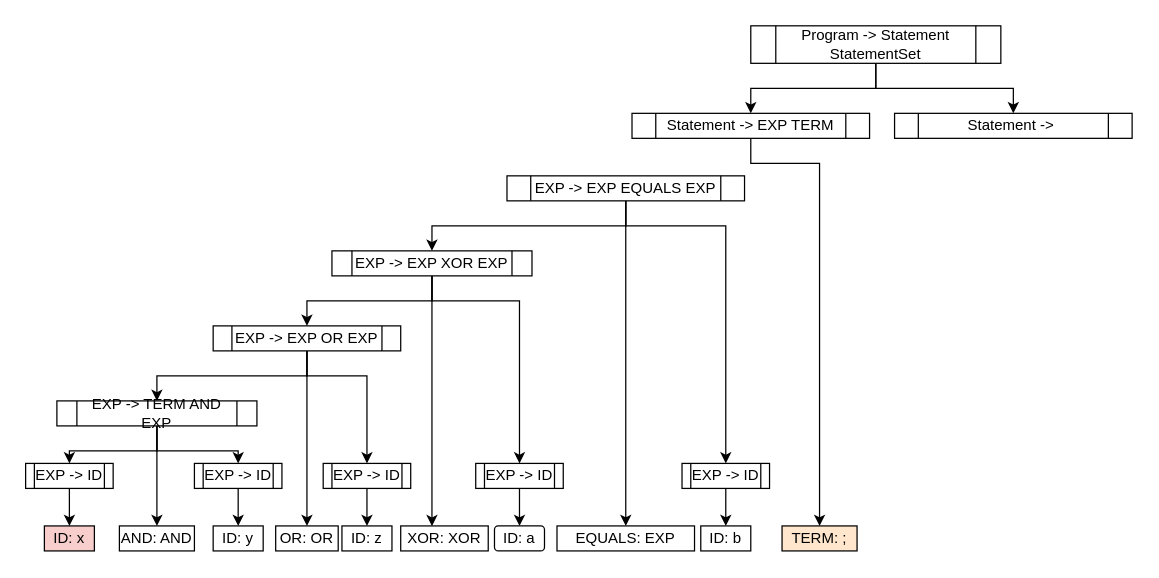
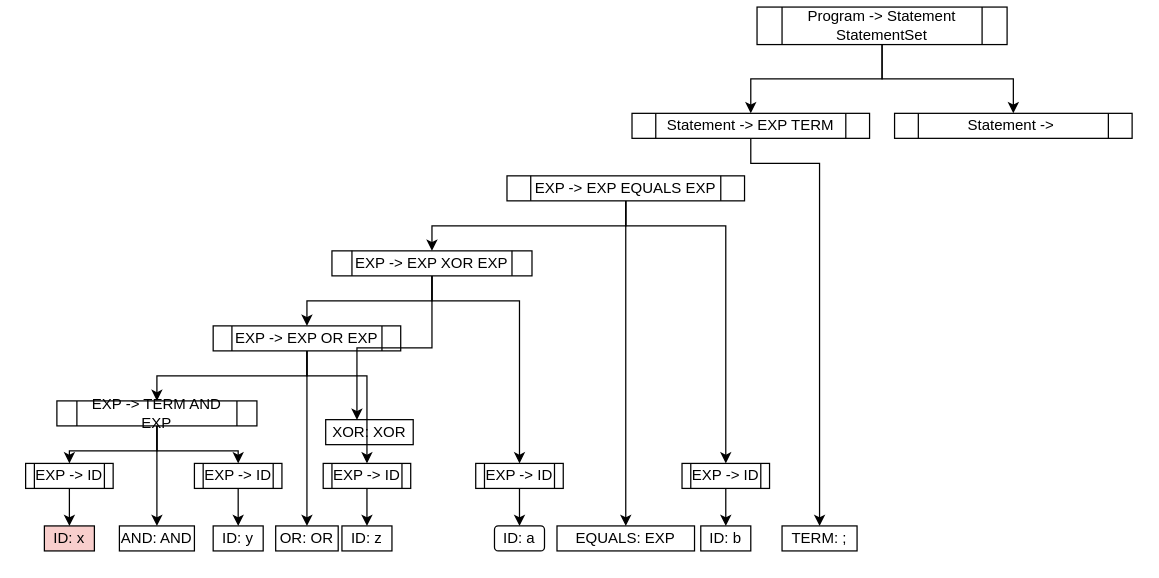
  <mxCell id="0" />
  <mxCell id="1" parent="0" />
  <mxCell id="2" value="ID: x" style="rounded=0;whiteSpace=wrap;html=1;fillColor=#f8cecc;" vertex="1" parent="1"><mxGeometry x="35" y="420" width="40" height="20" as="geometry" /></mxCell>
  <mxCell id="3" value="ID: y" style="rounded=0;whiteSpace=wrap;html=1;" vertex="1" parent="1"><mxGeometry x="170" y="420" width="40" height="20" as="geometry" /></mxCell>
  <mxCell id="4" value="ID: z" style="rounded=0;whiteSpace=wrap;html=1;" vertex="1" parent="1"><mxGeometry x="273" y="420" width="40" height="20" as="geometry" /></mxCell>
  <mxCell id="5" value="AND: AND" style="rounded=0;whiteSpace=wrap;html=1;" vertex="1" parent="1"><mxGeometry x="95" y="420" width="60" height="20" as="geometry" /></mxCell>
  <mxCell id="6" value="OR: OR" style="rounded=0;whiteSpace=wrap;html=1;" vertex="1" parent="1"><mxGeometry x="220" y="420" width="50" height="20" as="geometry" /></mxCell>
- <mxCell id="7" value="XOR: XOR" style="rounded=0;whiteSpace=wrap;html=1;" vertex="1" parent="1"><mxGeometry x="320" y="420" width="70" height="20" as="geometry" /></mxCell>
+ <mxCell id="7" value="XOR: XOR" style="rounded=0;whiteSpace=wrap;html=1;" vertex="1" parent="1"><mxGeometry x="260" y="335" width="70" height="20" as="geometry" /></mxCell>
  <mxCell id="8" value="EQUALS: EXP" style="rounded=0;whiteSpace=wrap;html=1;" vertex="1" parent="1"><mxGeometry x="445" y="420" width="110" height="20" as="geometry" /></mxCell>
- <mxCell id="9" value="TERM: ;" style="rounded=0;whiteSpace=wrap;html=1;fillColor=#ffe6cc;" vertex="1" parent="1"><mxGeometry x="625" y="420" width="60" height="20" as="geometry" /></mxCell>
+ <mxCell id="9" value="TERM: ;" style="rounded=0;whiteSpace=wrap;html=1;" vertex="1" parent="1"><mxGeometry x="625" y="420" width="60" height="20" as="geometry" /></mxCell>
  <mxCell id="10" style="edgeStyle=orthogonalEdgeStyle;rounded=0;orthogonalLoop=1;jettySize=auto;html=1;" edge="1" parent="1" source="11" target="2"><mxGeometry relative="1" as="geometry" /></mxCell>
  <mxCell id="11" value="EXP -&amp;gt; ID" style="shape=process;whiteSpace=wrap;html=1;backgroundOutline=1;" vertex="1" parent="1"><mxGeometry x="20" y="370" width="70" height="20" as="geometry" /></mxCell>
  <mxCell id="12" style="edgeStyle=orthogonalEdgeStyle;rounded=0;orthogonalLoop=1;jettySize=auto;html=1;entryX=0.5;entryY=0;entryDx=0;entryDy=0;" edge="1" parent="1" source="13" target="3"><mxGeometry relative="1" as="geometry" /></mxCell>
  <mxCell id="13" value="EXP -&amp;gt; ID" style="shape=process;whiteSpace=wrap;html=1;backgroundOutline=1;" vertex="1" parent="1"><mxGeometry x="155" y="370" width="70" height="20" as="geometry" /></mxCell>
  <mxCell id="14" style="edgeStyle=orthogonalEdgeStyle;rounded=0;orthogonalLoop=1;jettySize=auto;html=1;entryX=0.5;entryY=0;entryDx=0;entryDy=0;" edge="1" parent="1" source="17" target="5"><mxGeometry relative="1" as="geometry" /></mxCell>
  <mxCell id="15" style="edgeStyle=orthogonalEdgeStyle;rounded=0;orthogonalLoop=1;jettySize=auto;html=1;entryX=0.5;entryY=0;entryDx=0;entryDy=0;" edge="1" parent="1" source="17" target="11"><mxGeometry relative="1" as="geometry" /></mxCell>
  <mxCell id="16" style="edgeStyle=orthogonalEdgeStyle;rounded=0;orthogonalLoop=1;jettySize=auto;html=1;entryX=0.5;entryY=0;entryDx=0;entryDy=0;" edge="1" parent="1" source="17" target="13"><mxGeometry relative="1" as="geometry" /></mxCell>
  <mxCell id="17" value="EXP -&amp;gt; TERM AND EXP" style="shape=process;whiteSpace=wrap;html=1;backgroundOutline=1;" vertex="1" parent="1"><mxGeometry x="45" y="320" width="160" height="20" as="geometry" /></mxCell>
  <mxCell id="18" style="edgeStyle=orthogonalEdgeStyle;rounded=0;orthogonalLoop=1;jettySize=auto;html=1;" edge="1" parent="1" source="19" target="4"><mxGeometry relative="1" as="geometry" /></mxCell>
  <mxCell id="19" value="EXP -&amp;gt; ID" style="shape=process;whiteSpace=wrap;html=1;backgroundOutline=1;" vertex="1" parent="1"><mxGeometry x="258" y="370" width="70" height="20" as="geometry" /></mxCell>
  <mxCell id="20" style="edgeStyle=orthogonalEdgeStyle;rounded=0;orthogonalLoop=1;jettySize=auto;html=1;exitX=0.5;exitY=1;exitDx=0;exitDy=0;" edge="1" parent="1" source="4" target="4"><mxGeometry relative="1" as="geometry" /></mxCell>
  <mxCell id="21" style="edgeStyle=orthogonalEdgeStyle;rounded=0;orthogonalLoop=1;jettySize=auto;html=1;entryX=0.5;entryY=0;entryDx=0;entryDy=0;" edge="1" parent="1" source="24" target="6"><mxGeometry relative="1" as="geometry" /></mxCell>
  <mxCell id="22" style="edgeStyle=orthogonalEdgeStyle;rounded=0;orthogonalLoop=1;jettySize=auto;html=1;entryX=0.5;entryY=0;entryDx=0;entryDy=0;" edge="1" parent="1" source="24" target="19"><mxGeometry relative="1" as="geometry"><Array as="points"><mxPoint x="245" y="300" /><mxPoint x="293" y="300" /></Array></mxGeometry></mxCell>
  <mxCell id="23" style="edgeStyle=orthogonalEdgeStyle;rounded=0;orthogonalLoop=1;jettySize=auto;html=1;entryX=0.5;entryY=0;entryDx=0;entryDy=0;" edge="1" parent="1" source="24" target="17"><mxGeometry relative="1" as="geometry" /></mxCell>
  <mxCell id="24" value="EXP -&amp;gt; EXP OR EXP" style="shape=process;whiteSpace=wrap;html=1;backgroundOutline=1;" vertex="1" parent="1"><mxGeometry x="170" y="260" width="150" height="20" as="geometry" /></mxCell>
  <mxCell id="25" value="ID: a" style="whiteSpace=wrap;html=1;rounded=1;" vertex="1" parent="1"><mxGeometry x="395" y="420" width="40" height="20" as="geometry" /></mxCell>
  <mxCell id="26" style="edgeStyle=orthogonalEdgeStyle;rounded=0;orthogonalLoop=1;jettySize=auto;html=1;" edge="1" parent="1" source="27" target="25"><mxGeometry relative="1" as="geometry" /></mxCell>
  <mxCell id="27" value="EXP -&amp;gt; ID" style="shape=process;whiteSpace=wrap;html=1;backgroundOutline=1;" vertex="1" parent="1"><mxGeometry x="380" y="370" width="70" height="20" as="geometry" /></mxCell>
  <mxCell id="28" style="edgeStyle=orthogonalEdgeStyle;rounded=0;orthogonalLoop=1;jettySize=auto;html=1;entryX=0.5;entryY=0;entryDx=0;entryDy=0;" edge="1" parent="1" source="31" target="27"><mxGeometry relative="1" as="geometry"><Array as="points"><mxPoint x="345" y="240" /><mxPoint x="415" y="240" /></Array></mxGeometry></mxCell>
  <mxCell id="29" style="edgeStyle=orthogonalEdgeStyle;rounded=0;orthogonalLoop=1;jettySize=auto;html=1;entryX=0.5;entryY=0;entryDx=0;entryDy=0;" edge="1" parent="1" source="31" target="24"><mxGeometry relative="1" as="geometry" /></mxCell>
  <mxCell id="30" style="edgeStyle=orthogonalEdgeStyle;rounded=0;orthogonalLoop=1;jettySize=auto;html=1;entryX=0.357;entryY=0.009;entryDx=0;entryDy=0;entryPerimeter=0;" edge="1" parent="1" source="31" target="7"><mxGeometry relative="1" as="geometry" /></mxCell>
  <mxCell id="31" value="EXP -&amp;gt; EXP XOR EXP" style="shape=process;whiteSpace=wrap;html=1;backgroundOutline=1;" vertex="1" parent="1"><mxGeometry x="265" y="200" width="160" height="20" as="geometry" /></mxCell>
  <mxCell id="32" value="ID: b" style="rounded=0;whiteSpace=wrap;html=1;" vertex="1" parent="1"><mxGeometry x="560" y="420" width="40" height="20" as="geometry" /></mxCell>
  <mxCell id="33" style="edgeStyle=orthogonalEdgeStyle;rounded=0;orthogonalLoop=1;jettySize=auto;html=1;" edge="1" parent="1" source="34" target="32"><mxGeometry relative="1" as="geometry" /></mxCell>
  <mxCell id="34" value="EXP -&amp;gt; ID" style="shape=process;whiteSpace=wrap;html=1;backgroundOutline=1;" vertex="1" parent="1"><mxGeometry x="545" y="370" width="70" height="20" as="geometry" /></mxCell>
  <mxCell id="35" style="edgeStyle=orthogonalEdgeStyle;rounded=0;orthogonalLoop=1;jettySize=auto;html=1;entryX=0.5;entryY=0;entryDx=0;entryDy=0;" edge="1" parent="1" source="38" target="8"><mxGeometry relative="1" as="geometry" /></mxCell>
  <mxCell id="36" style="edgeStyle=orthogonalEdgeStyle;rounded=0;orthogonalLoop=1;jettySize=auto;html=1;entryX=0.5;entryY=0;entryDx=0;entryDy=0;" edge="1" parent="1" source="38" target="31"><mxGeometry relative="1" as="geometry" /></mxCell>
  <mxCell id="37" style="edgeStyle=orthogonalEdgeStyle;rounded=0;orthogonalLoop=1;jettySize=auto;html=1;entryX=0.5;entryY=0;entryDx=0;entryDy=0;" edge="1" parent="1" source="38" target="34"><mxGeometry relative="1" as="geometry"><Array as="points"><mxPoint x="500" y="180" /><mxPoint x="580" y="180" /></Array></mxGeometry></mxCell>
  <mxCell id="38" value="EXP -&amp;gt; EXP EQUALS EXP" style="shape=process;whiteSpace=wrap;html=1;backgroundOutline=1;" vertex="1" parent="1"><mxGeometry x="405" y="140" width="190" height="20" as="geometry" /></mxCell>
  <mxCell id="39" style="edgeStyle=orthogonalEdgeStyle;rounded=0;orthogonalLoop=1;jettySize=auto;html=1;entryX=0.5;entryY=0;entryDx=0;entryDy=0;exitX=0.5;exitY=1;exitDx=0;exitDy=0;" edge="1" parent="1" source="40" target="9"><mxGeometry relative="1" as="geometry"><Array as="points"><mxPoint x="600" y="130" /><mxPoint x="655" y="130" /></Array></mxGeometry></mxCell>
  <mxCell id="40" value="Statement -&amp;gt; EXP TERM" style="shape=process;whiteSpace=wrap;html=1;backgroundOutline=1;" vertex="1" parent="1"><mxGeometry x="505" y="90" width="190" height="20" as="geometry" /></mxCell>
  <mxCell id="41" style="edgeStyle=orthogonalEdgeStyle;rounded=0;orthogonalLoop=1;jettySize=auto;html=1;entryX=0.5;entryY=0;entryDx=0;entryDy=0;" edge="1" parent="1" source="43" target="40"><mxGeometry relative="1" as="geometry" /></mxCell>
  <mxCell id="42" style="edgeStyle=orthogonalEdgeStyle;rounded=0;orthogonalLoop=1;jettySize=auto;html=1;entryX=0.5;entryY=0;entryDx=0;entryDy=0;" edge="1" parent="1" source="43" target="44"><mxGeometry relative="1" as="geometry" /></mxCell>
- <mxCell id="43" value="Program -&amp;gt; Statement StatementSet" style="shape=process;whiteSpace=wrap;html=1;backgroundOutline=1;" vertex="1" parent="1"><mxGeometry x="600" y="20" width="200" height="30" as="geometry" /></mxCell>
+ <mxCell id="43" value="Program -&amp;gt; Statement StatementSet" style="shape=process;whiteSpace=wrap;html=1;backgroundOutline=1;" vertex="1" parent="1"><mxGeometry x="605" y="5" width="200" height="30" as="geometry" /></mxCell>
  <mxCell id="44" value="Statement -&amp;gt;&amp;nbsp;" style="shape=process;whiteSpace=wrap;html=1;backgroundOutline=1;" vertex="1" parent="1"><mxGeometry x="715" y="90" width="190" height="20" as="geometry" /></mxCell>
